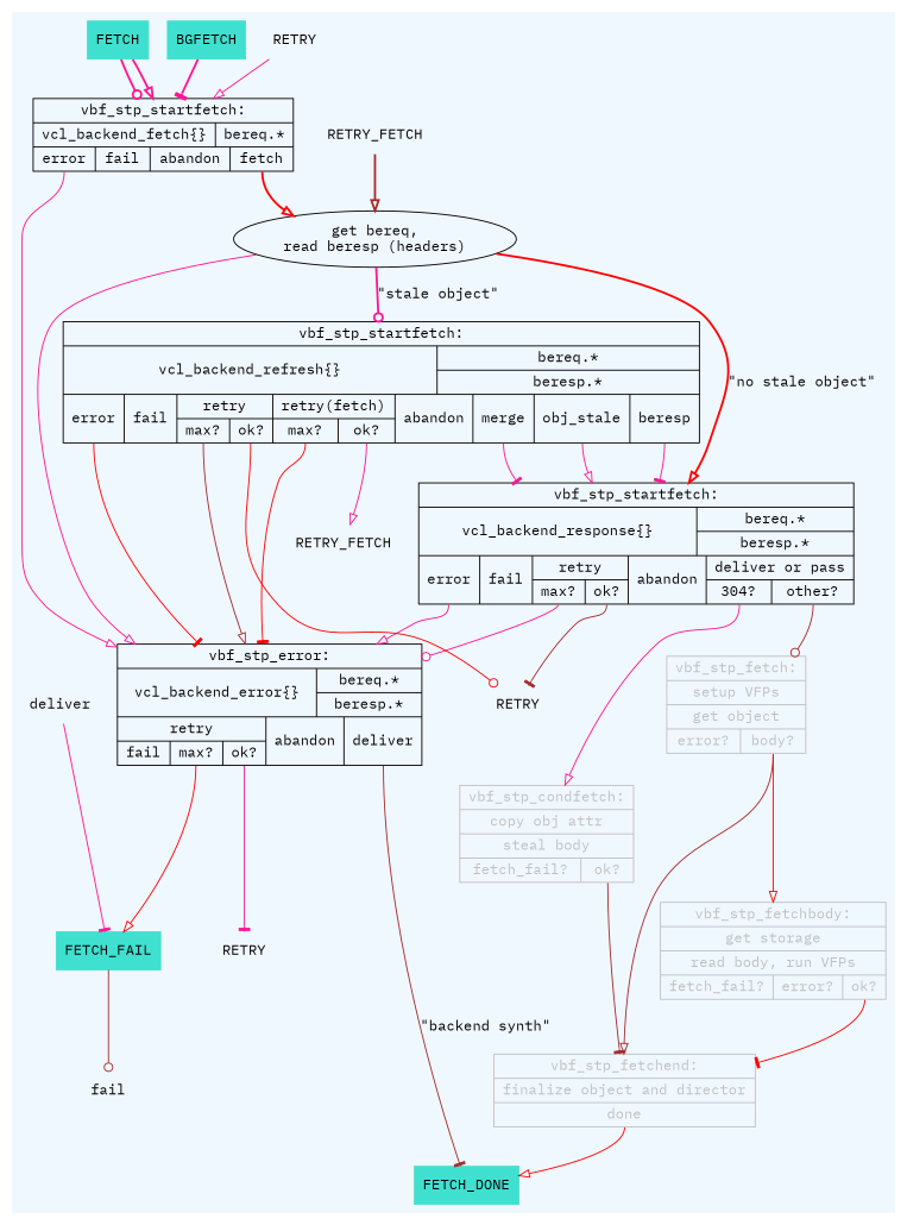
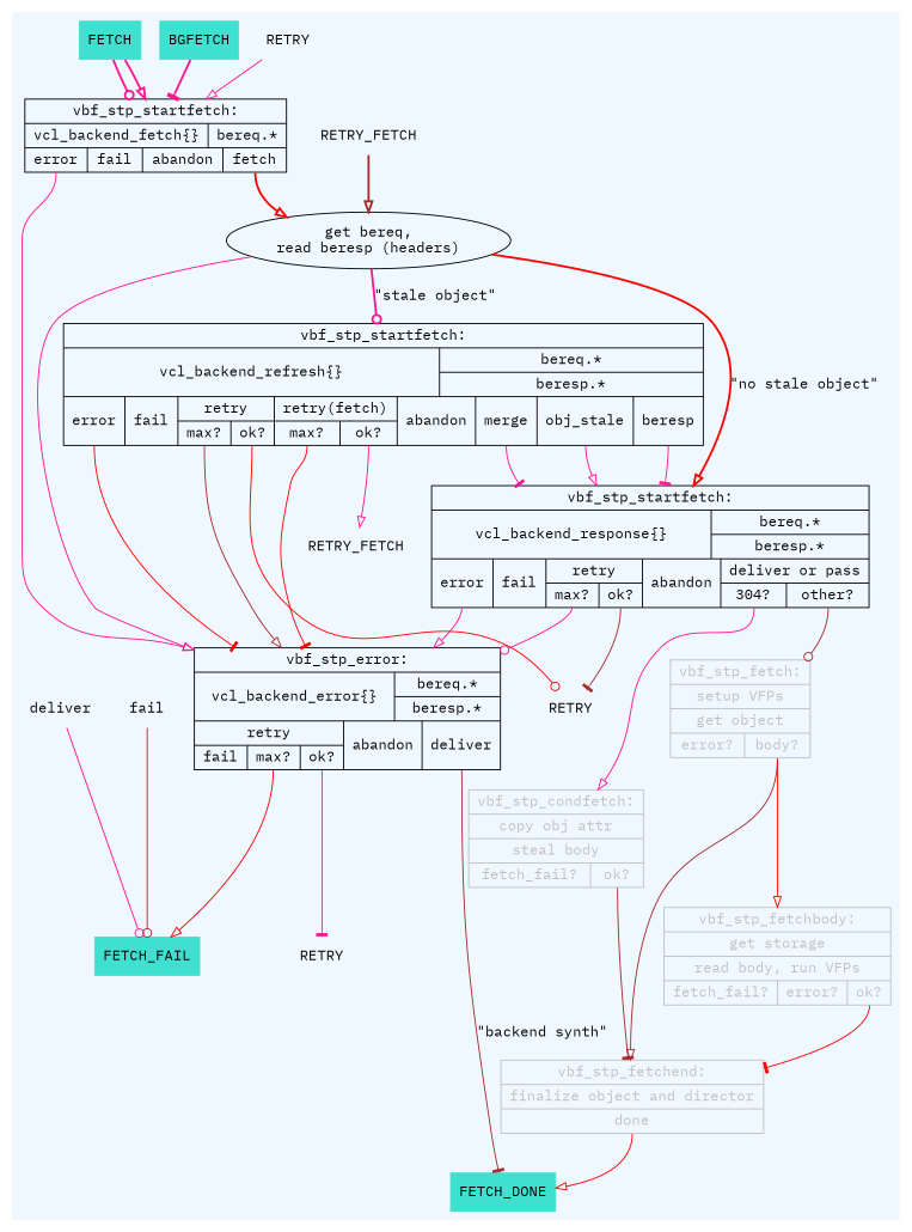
  digraph {
    fontname="IBM Plex Mono"
    node [fontname="IBM Plex Mono" shape=record]
    edge [arrowhead=onormal color=deeppink fontname="IBM Plex Mono"]
    RETRY [shape=plaintext]
    n2 [label="{vbf_stp_startfetch:|{vcl_backend_fetch\{\}|bereq.*}|{<error>error|fail|abandon|<fetch>fetch}}"]
    n3 [color=turquoise label=BGFETCH shape=box style=filled]
    n4 [color=turquoise label=FETCH shape=box style=filled]
    n5 [label="{vbf_stp_error:|{vcl_backend_error\{\}|{bereq.*|beresp.*}}|{{retry|{<fail>fail|<max>max?|<retry>ok?}}|abandon|<deliver>deliver}}}"]
    n6 [label="get bereq,\nread beresp (headers)" shape=""]
    n7 [color=turquoise label=FETCH_DONE shape=box style=filled]
    n8 [color=turquoise label=FETCH_FAIL shape=box style=filled]
    n9 [label=RETRY shape=plaintext]
    n10 [label="{vbf_stp_startfetch:|{vcl_backend_response\{\}|{bereq.*|beresp.*}}|{<error>error|fail|{retry|{<max>max?|<retry>ok?}}|abandon|{deliver or pass|{<fetch_304>304?|<non_304>other?}}}}"]
    n11 [label="{vbf_stp_startfetch:|{vcl_backend_refresh\{\}|{bereq.*|beresp.*}}|{<error>error|fail|{retry|{<max>max?|<retry>ok?}}|{retry(fetch)|{<rf_max>max?|<rf_retry>ok?}}|abandon|<merge>merge|<stale>obj_stale|<beresp>beresp}}"]
    RETRY_FETCH [shape=plaintext]
    n13 [label=RETRY shape=plaintext]
    n14 [color=grey fontcolor=grey label="{vbf_stp_condfetch:|copy obj attr|steal body|{fetch_fail?|<ok>ok?}}"]
    n15 [color=grey fontcolor=grey label="{vbf_stp_fetch:|setup VFPs|get object|{error?|<body>body?}}"]
    n16 [label=RETRY_FETCH shape=plaintext]
    n17 [color=grey fontcolor=grey label="{vbf_stp_fetchend:|finalize object and director|<done>done}"]
    n18 [color=grey fontcolor=grey label="{vbf_stp_fetchbody:|get storage|read body, run VFPs|{fetch_fail?|error?|<ok>ok?}}"]
    fail [shape=plaintext]
    n20 [label=deliver shape=plaintext]
    subgraph cluster_1 {
      color=aliceblue
      style=filled
      RETRY
      n2
      n3
      n4
      n5
      n6
      n7
      n8
      n9
      n10
      n11
      RETRY_FETCH
      n13
      n14
      n15
      n16
      n17
      n18
      fail
      n20
    }
    RETRY -> n2
    n2 -> n5 [tailport="error:s"]
    n2 -> n6 [color=red style=bold tailport="fetch:s"]
    n3 -> n2 [arrowhead=tee style=bold]
    n4 -> n2 [arrowhead=odot style=bold]
    n4 -> n2 [style=bold]
    n5 -> n7 [arrowhead=tee color=brown label="\"backend synth\"" tailport=deliver]
    n5 -> n8 [color=red tailport="max:s"]
    n5 -> n9 [arrowhead=tee tailport=retry]
    n6 -> n5
    n6 -> n10 [color=red label="\"no stale object\"" style=bold]
    n6 -> n11 [arrowhead=odot label="\"stale object\"" style=bold]
    n10 -> n5 [tailport="error:s"]
    n10 -> n5 [arrowhead=odot tailport=max]
    n10 -> n13 [arrowhead=tee color=brown tailport=retry]
    n10 -> n14 [tailport="fetch_304:s"]
    n10 -> n15 [arrowhead=odot color=brown tailport="non_304:s"]
    n11 -> n5 [arrowhead=tee color=red tailport="error:s"]
    n11 -> n5 [arrowhead=tee color=red tailport=rf_max]
    n11 -> n5 [color=brown tailport=max]
    n11 -> n10 [arrowhead=tee tailport=merge]
    n11 -> n10 [arrowhead=tee tailport=beresp]
    n11 -> n10 [tailport=stale]
    n11 -> n13 [arrowhead=odot color=red tailport=retry]
    n11 -> n16 [tailport=rf_retry]
    RETRY_FETCH -> n6 [color=brown style=bold]
    n14 -> n17 [arrowhead=tee color=brown tailport="ok:s"]
    n15 -> n17 [color=brown tailport="body:s"]
    n15 -> n18 [color=red tailport="body:s"]
    n17 -> n7 [color=red tailport="done:s"]
    n18 -> n17 [arrowhead=tee color=red tailport="ok:s"]
-   n8 -> fail [arrowhead=odot color=brown]
-   n20 -> n8 [arrowhead=tee]
+   fail -> n8 [arrowhead=odot color=brown]
+   n20 -> n8 [arrowhead=odot]
  }
